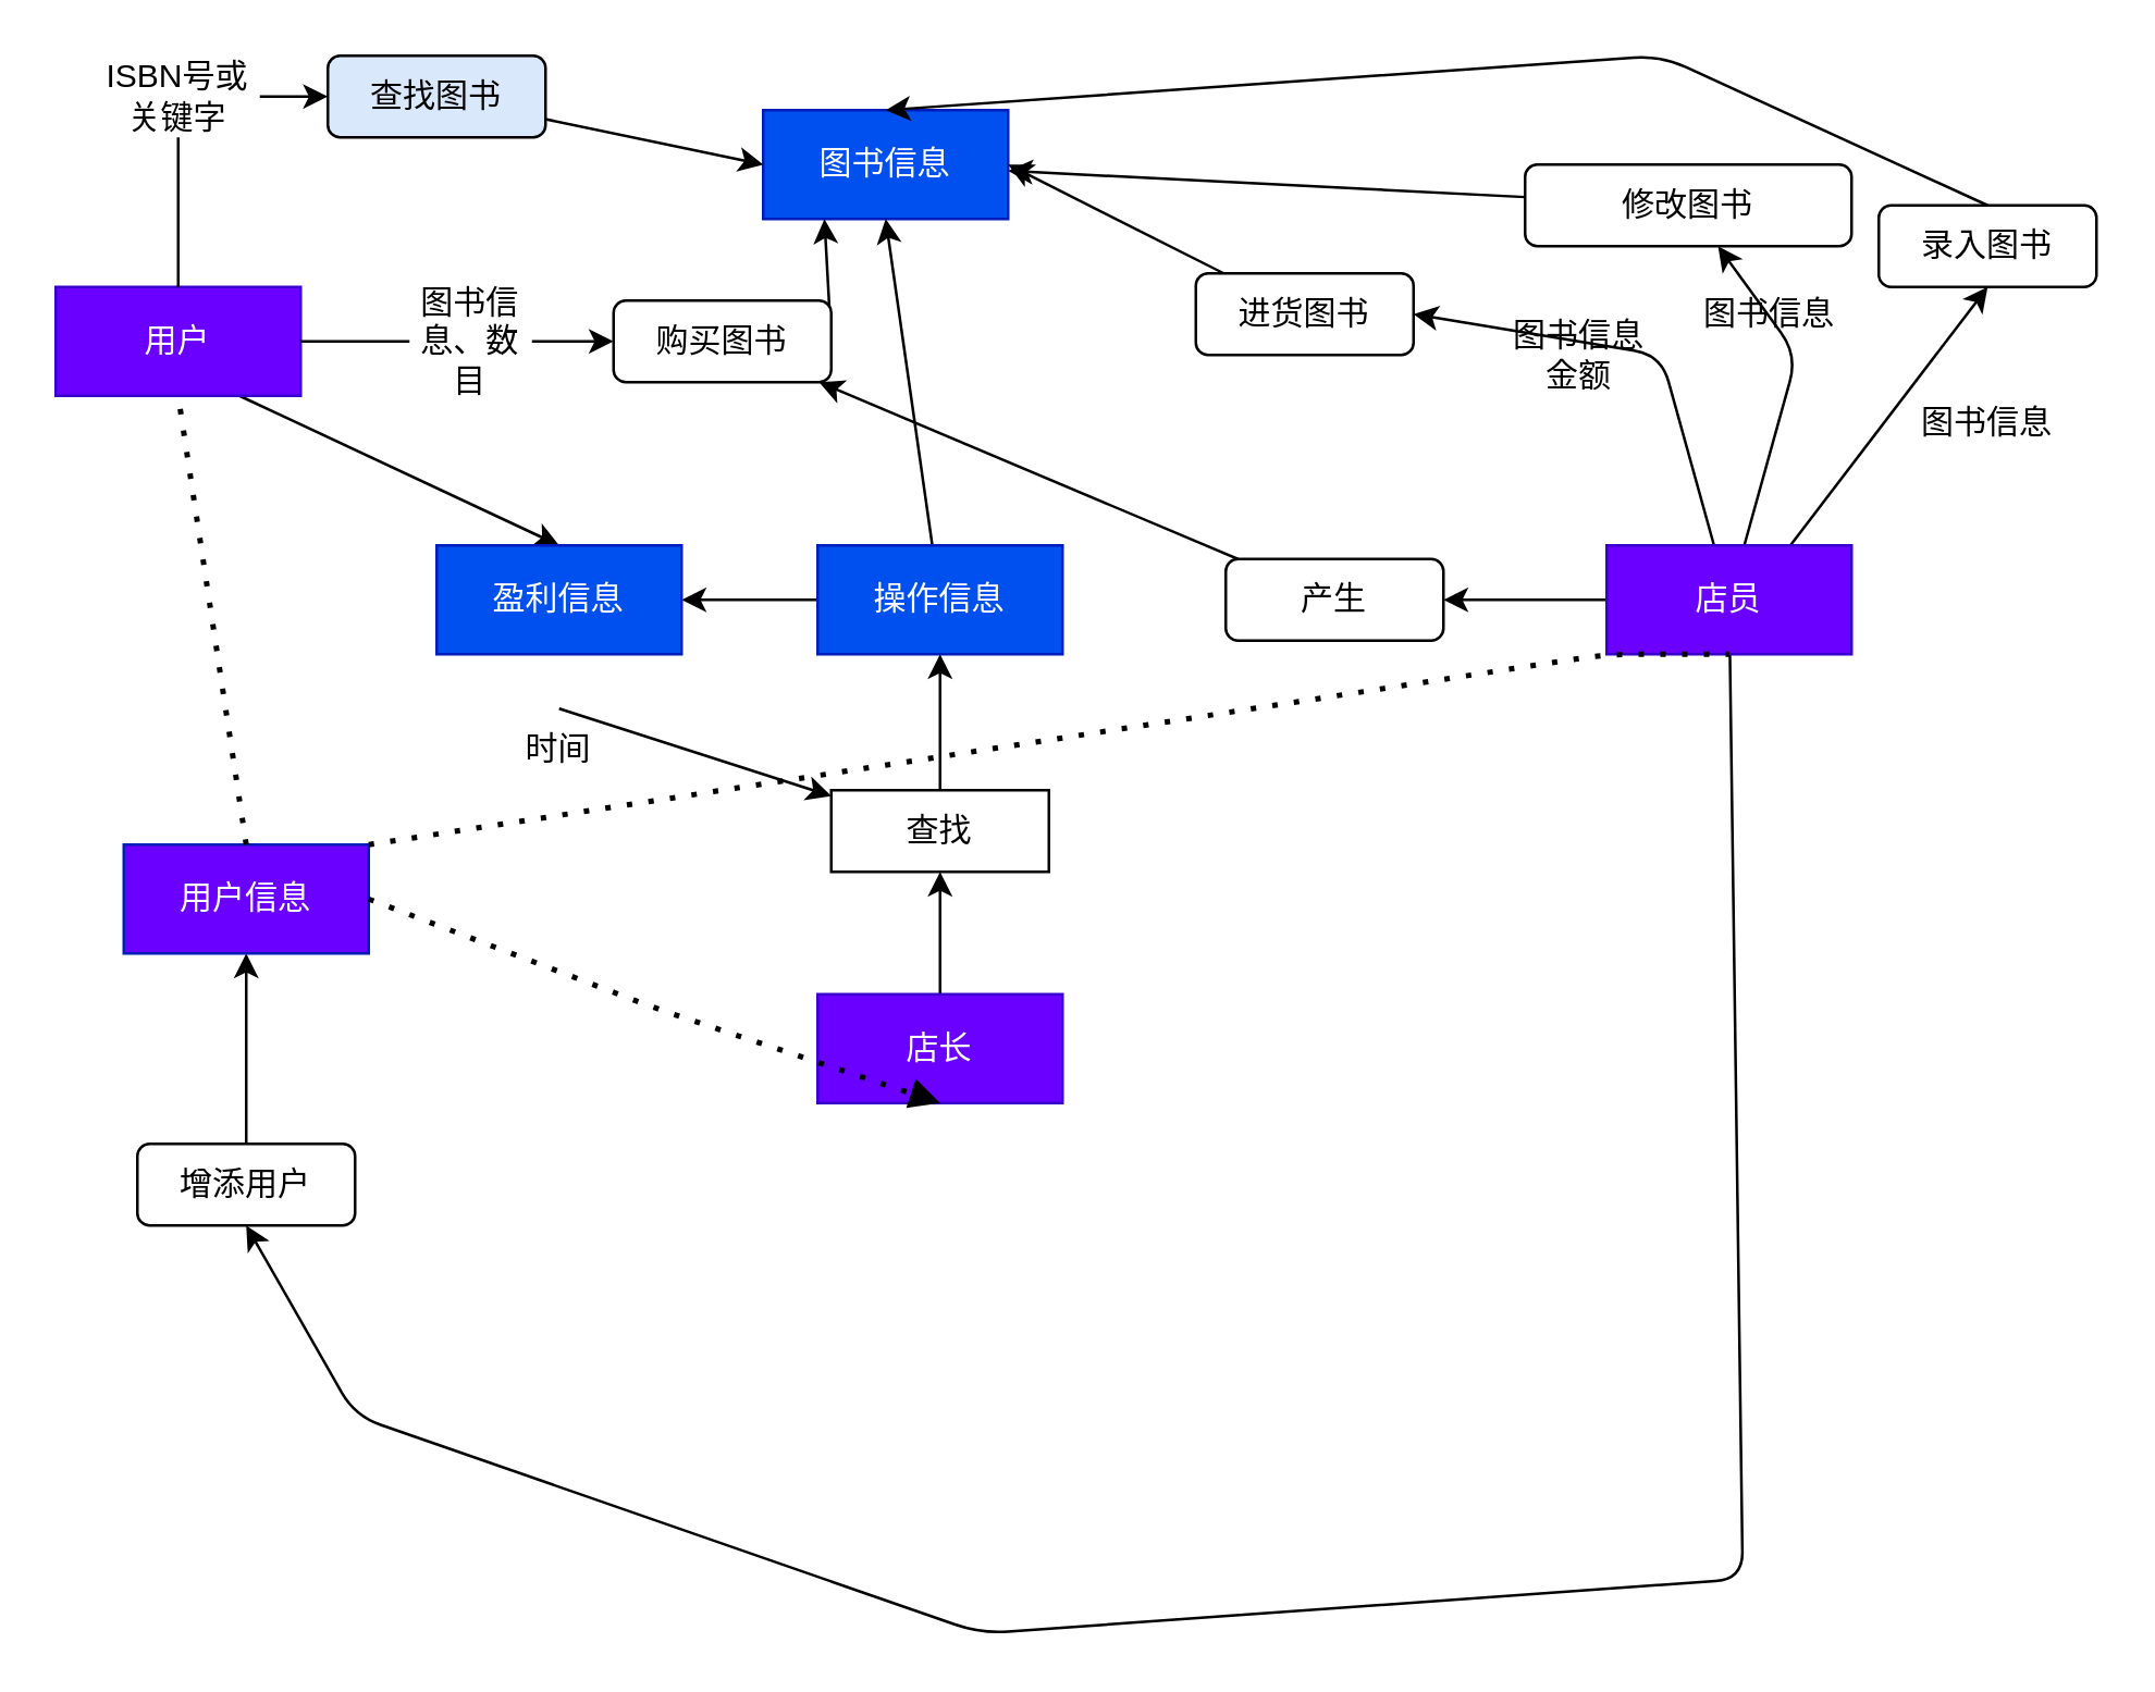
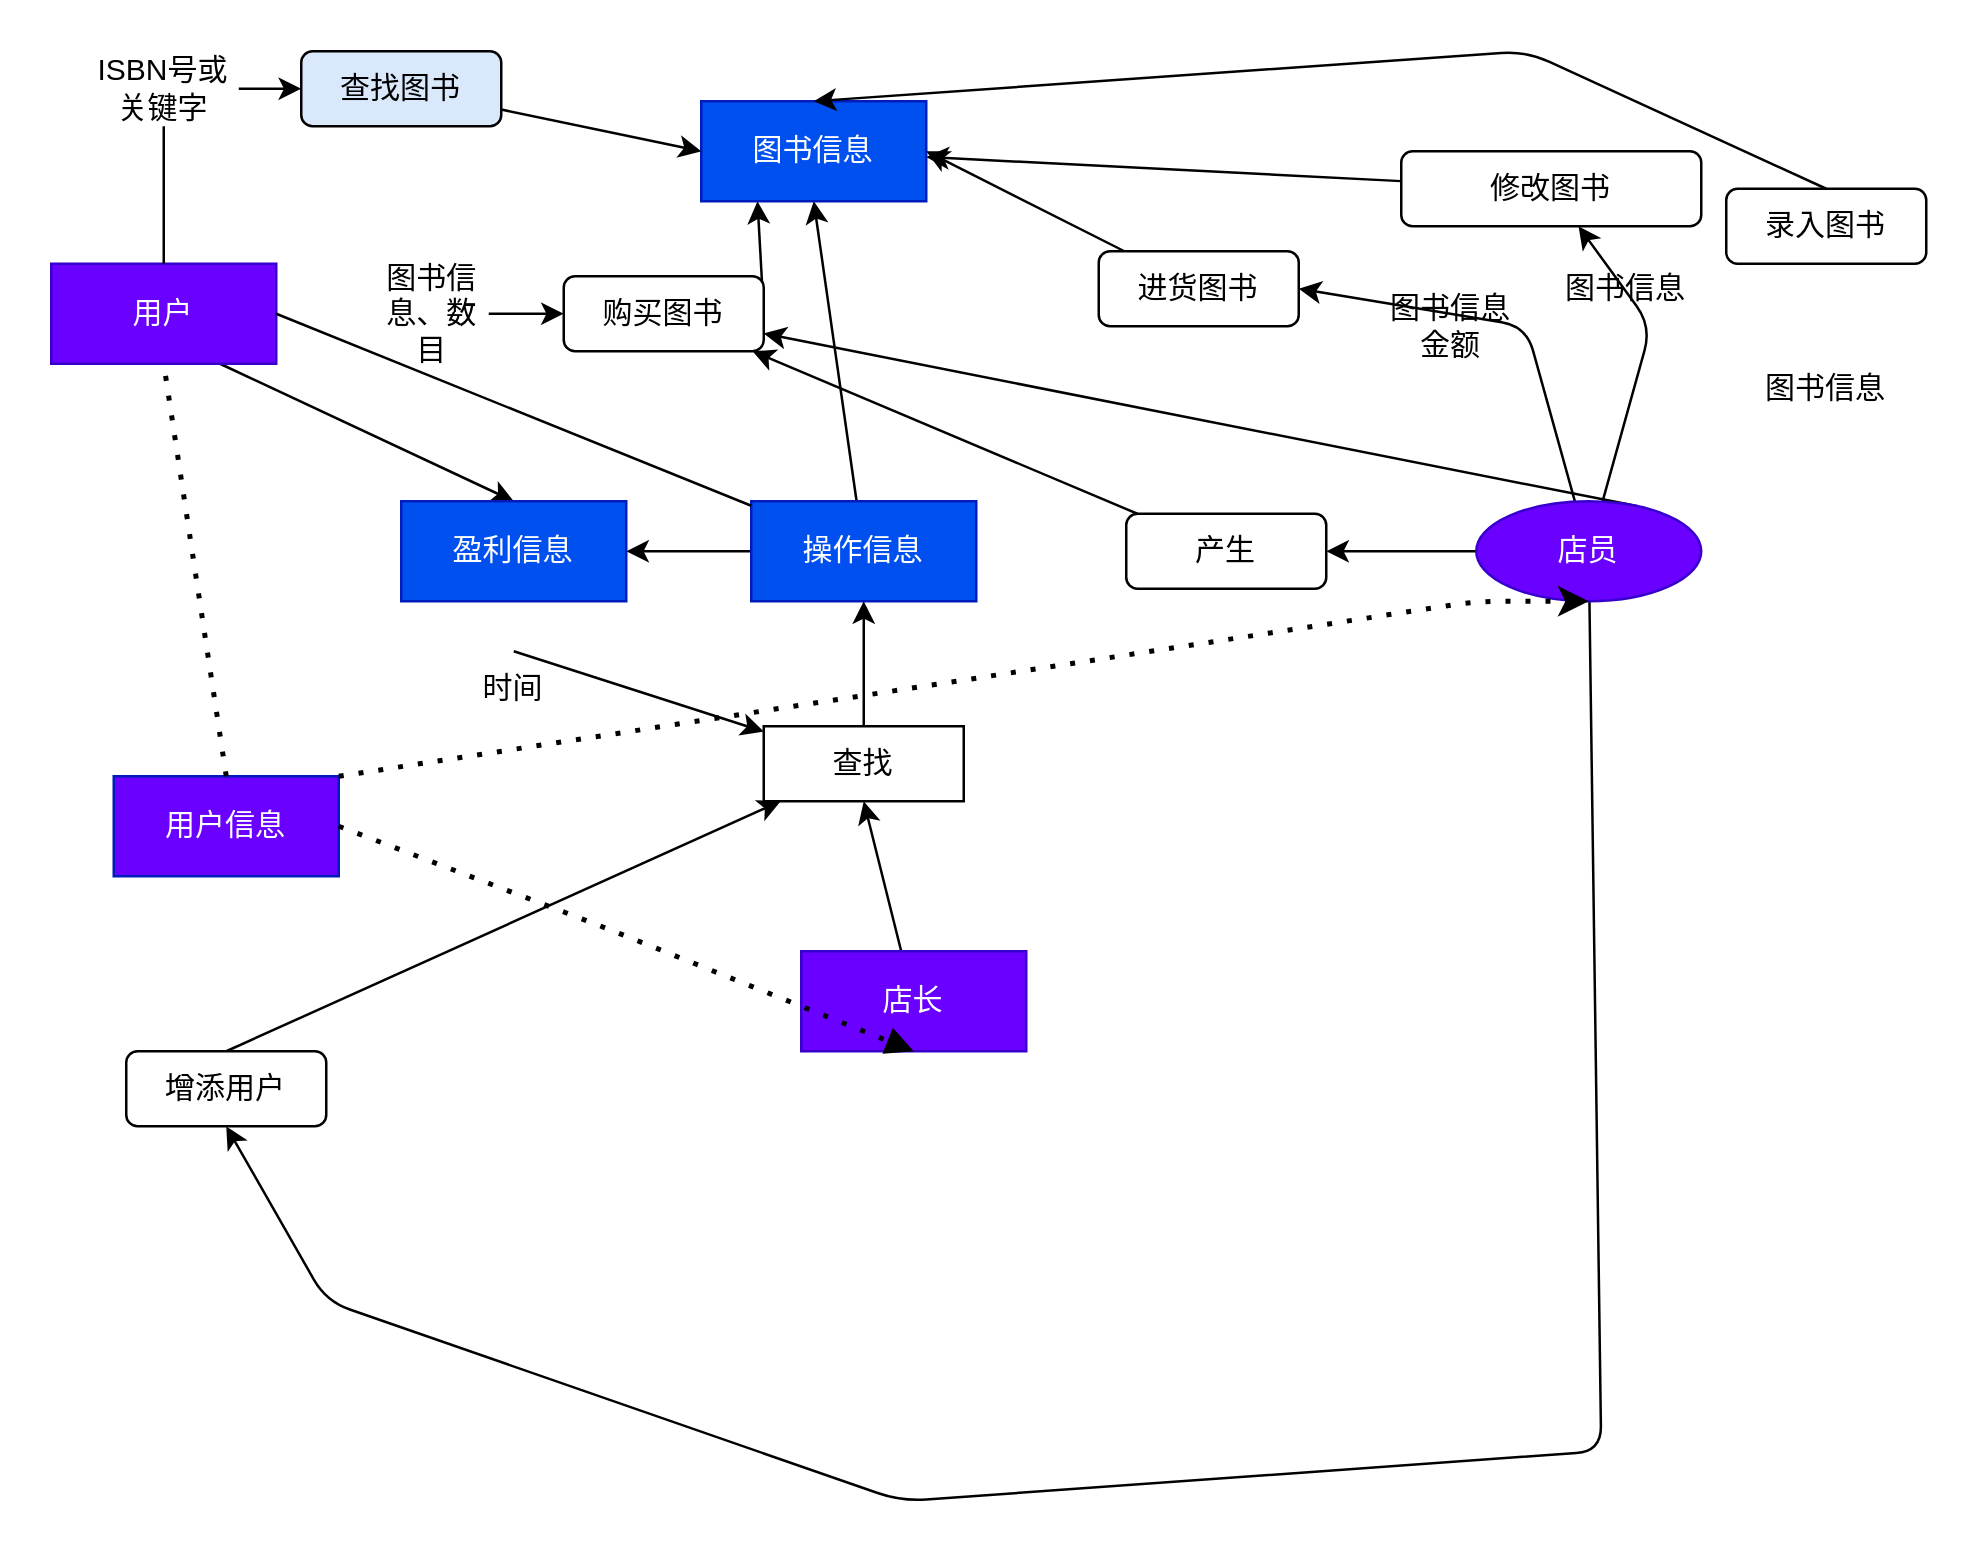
  <mxCell id="0" />
  <mxCell id="1" parent="0" />
  <mxCell id="2" value="图书信息" style="rounded=0;whiteSpace=wrap;html=1;fillColor=#0050ef;fontColor=#ffffff;strokeColor=#001DBC;fontFamily=Verdana;" parent="1" vertex="1"><mxGeometry x="280" y="40" width="90" height="40" as="geometry" /></mxCell>
  <mxCell id="3" style="edgeStyle=none;html=1;entryX=0.5;entryY=1;entryDx=0;entryDy=0;fontFamily=Verdana;" parent="1" source="5" target="2" edge="1"><mxGeometry relative="1" as="geometry" /></mxCell>
  <mxCell id="4" style="edgeStyle=none;html=1;fontFamily=Verdana;" parent="1" source="5" edge="1"><mxGeometry relative="1" as="geometry"><mxPoint x="250" y="220" as="targetPoint" /></mxGeometry></mxCell>
  <mxCell id="5" value="操作信息" style="rounded=0;whiteSpace=wrap;html=1;fillColor=#0050ef;fontColor=#ffffff;strokeColor=#001DBC;fontFamily=Verdana;" parent="1" vertex="1"><mxGeometry x="300" y="200" width="90" height="40" as="geometry" /></mxCell>
  <mxCell id="6" style="edgeStyle=none;html=1;exitX=1;exitY=0.5;exitDx=0;exitDy=0;entryX=0;entryY=0.5;entryDx=0;entryDy=0;fontFamily=Verdana;startArrow=none;" parent="1" source="40" target="11" edge="1"><mxGeometry relative="1" as="geometry" /></mxCell>
  <mxCell id="7" style="edgeStyle=none;html=1;exitX=1;exitY=0.5;exitDx=0;exitDy=0;fontFamily=Verdana;startArrow=none;" parent="1" source="42" target="13" edge="1"><mxGeometry relative="1" as="geometry" /></mxCell>
  <mxCell id="8" style="edgeStyle=none;html=1;exitX=0.75;exitY=1;exitDx=0;exitDy=0;entryX=0.5;entryY=0;entryDx=0;entryDy=0;" edge="1" parent="1" source="9" target="18"><mxGeometry relative="1" as="geometry" /></mxCell>
  <mxCell id="9" value="用户" style="rounded=0;whiteSpace=wrap;html=1;fontFamily=Verdana;fillColor=#6a00ff;fontColor=#ffffff;strokeColor=#3700CC;" parent="1" vertex="1"><mxGeometry x="20" y="105" width="90" height="40" as="geometry" /></mxCell>
  <mxCell id="10" style="edgeStyle=none;html=1;entryX=0;entryY=0.5;entryDx=0;entryDy=0;fontFamily=Verdana;" parent="1" source="11" target="2" edge="1"><mxGeometry relative="1" as="geometry" /></mxCell>
  <mxCell id="11" value="查找图书" style="rounded=1;whiteSpace=wrap;html=1;fontFamily=Verdana;fillColor=#dae8fc;" parent="1" vertex="1"><mxGeometry x="120" y="20" width="80" height="30" as="geometry" /></mxCell>
  <mxCell id="12" style="edgeStyle=none;html=1;exitX=1;exitY=0.5;exitDx=0;exitDy=0;fontFamily=Verdana;entryX=0.25;entryY=1;entryDx=0;entryDy=0;" parent="1" source="13" target="2" edge="1"><mxGeometry relative="1" as="geometry"><mxPoint x="305" y="80" as="targetPoint" /></mxGeometry></mxCell>
  <mxCell id="13" value="购买图书" style="rounded=1;whiteSpace=wrap;html=1;fontFamily=Verdana;" parent="1" vertex="1"><mxGeometry x="225" y="110" width="80" height="30" as="geometry" /></mxCell>
  <mxCell id="14" style="edgeStyle=none;html=1;entryX=0.5;entryY=1;entryDx=0;entryDy=0;fontFamily=Verdana;" parent="1" source="15" target="17" edge="1"><mxGeometry relative="1" as="geometry" /></mxCell>
- <mxCell id="15" value="店长" style="rounded=0;whiteSpace=wrap;html=1;fontFamily=Verdana;fillColor=#6a00ff;fontColor=#ffffff;strokeColor=#3700CC;" parent="1" vertex="1"><mxGeometry x="300" y="365" width="90" height="40" as="geometry" /></mxCell>
+ <mxCell id="15" value="店长" style="rounded=0;whiteSpace=wrap;html=1;fontFamily=Verdana;fillColor=#6a00ff;fontColor=#ffffff;strokeColor=#3700CC;" parent="1" vertex="1"><mxGeometry x="320" y="380" width="90" height="40" as="geometry" /></mxCell>
  <mxCell id="16" style="edgeStyle=none;html=1;fontFamily=Verdana;" parent="1" source="17" target="5" edge="1"><mxGeometry relative="1" as="geometry" /></mxCell>
  <mxCell id="17" value="查找" style="whiteSpace=wrap;html=1;fontFamily=Verdana;rounded=0;" parent="1" vertex="1"><mxGeometry x="305" y="290" width="80" height="30" as="geometry" /></mxCell>
  <mxCell id="18" value="盈利信息" style="rounded=0;whiteSpace=wrap;html=1;fillColor=#0050ef;fontColor=#ffffff;strokeColor=#001DBC;fontFamily=Verdana;" parent="1" vertex="1"><mxGeometry x="160" y="200" width="90" height="40" as="geometry" /></mxCell>
  <mxCell id="19" style="edgeStyle=none;html=1;fontFamily=Verdana;" parent="1" source="24" target="26" edge="1"><mxGeometry relative="1" as="geometry" /></mxCell>
  <mxCell id="20" style="edgeStyle=none;html=1;fontFamily=Verdana;entryX=1;entryY=0.5;entryDx=0;entryDy=0;" parent="1" source="24" target="28" edge="1"><mxGeometry relative="1" as="geometry"><mxPoint x="635" y="120" as="targetPoint" /><Array as="points"><mxPoint x="610" y="130" /></Array></mxGeometry></mxCell>
  <mxCell id="21" style="edgeStyle=none;html=1;fontFamily=Verdana;" parent="1" source="24" target="30" edge="1"><mxGeometry relative="1" as="geometry"><Array as="points"><mxPoint x="660" y="130" /></Array></mxGeometry></mxCell>
- <mxCell id="22" style="edgeStyle=none;html=1;exitX=0.75;exitY=0;exitDx=0;exitDy=0;entryX=0.5;entryY=1;entryDx=0;entryDy=0;fontFamily=Verdana;" parent="1" source="24" target="32" edge="1"><mxGeometry relative="1" as="geometry" /></mxCell>
+ <mxCell id="22" style="edgeStyle=none;html=1;exitX=0.75;exitY=0;exitDx=0;exitDy=0;fontFamily=Verdana;" parent="1" source="24" target="13" edge="1"><mxGeometry relative="1" as="geometry" /></mxCell>
  <mxCell id="23" style="edgeStyle=none;html=1;fontFamily=Verdana;entryX=0.5;entryY=1;entryDx=0;entryDy=0;" parent="1" source="24" target="34" edge="1"><mxGeometry relative="1" as="geometry"><mxPoint x="370" y="624.63" as="targetPoint" /><Array as="points"><mxPoint x="640" y="580" /><mxPoint x="360" y="600" /><mxPoint x="130" y="520" /></Array></mxGeometry></mxCell>
- <mxCell id="24" value="店员" style="rounded=0;whiteSpace=wrap;html=1;fontFamily=Verdana;fillColor=#6a00ff;fontColor=#ffffff;strokeColor=#3700CC;" parent="1" vertex="1"><mxGeometry x="590" y="200" width="90" height="40" as="geometry" /></mxCell>
+ <mxCell id="24" value="店员" style="ellipse;whiteSpace=wrap;html=1;fontFamily=Verdana;fillColor=#6a00ff;fontColor=#ffffff;strokeColor=#3700CC;" parent="1" vertex="1"><mxGeometry x="590" y="200" width="90" height="40" as="geometry" /></mxCell>
  <mxCell id="25" style="edgeStyle=none;html=1;fontFamily=Verdana;" parent="1" source="26" target="13" edge="1"><mxGeometry relative="1" as="geometry" /></mxCell>
  <mxCell id="26" value="产生" style="rounded=1;whiteSpace=wrap;html=1;fontFamily=Verdana;" parent="1" vertex="1"><mxGeometry x="450" y="205" width="80" height="30" as="geometry" /></mxCell>
  <mxCell id="27" style="edgeStyle=none;html=1;entryX=1;entryY=0.5;entryDx=0;entryDy=0;fontFamily=Verdana;" parent="1" source="28" target="2" edge="1"><mxGeometry relative="1" as="geometry" /></mxCell>
  <mxCell id="28" value="进货图书" style="rounded=1;whiteSpace=wrap;html=1;fontFamily=Verdana;" parent="1" vertex="1"><mxGeometry x="439" y="100" width="80" height="30" as="geometry" /></mxCell>
  <mxCell id="29" style="edgeStyle=none;html=1;fontFamily=Verdana;" parent="1" source="30" target="2" edge="1"><mxGeometry relative="1" as="geometry" /></mxCell>
  <mxCell id="30" value="修改图书" style="rounded=1;whiteSpace=wrap;html=1;fontFamily=Verdana;" parent="1" vertex="1"><mxGeometry x="560" y="60" width="120" height="30" as="geometry" /></mxCell>
  <mxCell id="31" style="edgeStyle=none;html=1;exitX=0.5;exitY=0;exitDx=0;exitDy=0;fontFamily=Verdana;entryX=0.5;entryY=0;entryDx=0;entryDy=0;" parent="1" source="32" target="2" edge="1"><mxGeometry relative="1" as="geometry"><mxPoint x="460" y="20" as="targetPoint" /><Array as="points"><mxPoint x="610" y="20" /></Array></mxGeometry></mxCell>
  <mxCell id="32" value="录入图书" style="rounded=1;whiteSpace=wrap;html=1;fontFamily=Verdana;" parent="1" vertex="1"><mxGeometry x="690" y="75" width="80" height="30" as="geometry" /></mxCell>
- <mxCell id="33" style="edgeStyle=none;html=1;exitX=0.5;exitY=0;exitDx=0;exitDy=0;fontFamily=Verdana;" parent="1" source="34" target="35" edge="1"><mxGeometry relative="1" as="geometry" /></mxCell>
+ <mxCell id="33" style="edgeStyle=none;html=1;exitX=0.5;exitY=0;exitDx=0;exitDy=0;fontFamily=Verdana;" parent="1" source="34" target="17" edge="1"><mxGeometry relative="1" as="geometry" /></mxCell>
  <mxCell id="34" value="增添用户" style="rounded=1;whiteSpace=wrap;html=1;fontFamily=Verdana;" parent="1" vertex="1"><mxGeometry x="50" y="420" width="80" height="30" as="geometry" /></mxCell>
  <mxCell id="35" value="用户信息" style="rounded=0;whiteSpace=wrap;html=1;fillColor=#6a00ff;fontColor=#ffffff;strokeColor=#001DBC;fontFamily=Verdana;" parent="1" vertex="1"><mxGeometry x="45" y="310" width="90" height="40" as="geometry" /></mxCell>
  <mxCell id="36" value="" style="endArrow=none;dashed=1;html=1;dashPattern=1 3;strokeWidth=2;fontFamily=Verdana;entryX=0.5;entryY=1;entryDx=0;entryDy=0;" parent="1" target="9" edge="1"><mxGeometry width="50" height="50" relative="1" as="geometry"><mxPoint x="90" y="310" as="sourcePoint" /><mxPoint x="140" y="260" as="targetPoint" /></mxGeometry></mxCell>
- <mxCell id="37" value="" style="endArrow=none;dashed=1;html=1;dashPattern=1 3;strokeWidth=2;fontFamily=Verdana;exitX=1;exitY=0;exitDx=0;exitDy=0;entryX=0.5;entryY=1;entryDx=0;entryDy=0;" parent="1" source="35" target="24" edge="1"><mxGeometry width="50" height="50" relative="1" as="geometry"><mxPoint x="100" y="320" as="sourcePoint" /><mxPoint x="150" y="230" as="targetPoint" /><Array as="points"><mxPoint x="590" y="240" /></Array></mxGeometry></mxCell>
+ <mxCell id="37" value="" style="endArrow=classic;dashed=1;html=1;dashPattern=1 3;strokeWidth=2;fontFamily=Verdana;exitX=1;exitY=0;exitDx=0;exitDy=0;entryX=0.5;entryY=1;entryDx=0;entryDy=0;" parent="1" source="35" target="24" edge="1"><mxGeometry width="50" height="50" relative="1" as="geometry"><mxPoint x="100" y="320" as="sourcePoint" /><mxPoint x="150" y="230" as="targetPoint" /><Array as="points"><mxPoint x="590" y="240" /></Array></mxGeometry></mxCell>
  <mxCell id="38" value="" style="endArrow=block;dashed=1;html=1;dashPattern=1 3;strokeWidth=2;fontFamily=Verdana;exitX=1;exitY=0.5;exitDx=0;exitDy=0;entryX=0.5;entryY=1;entryDx=0;entryDy=0;" parent="1" source="35" target="15" edge="1"><mxGeometry width="50" height="50" relative="1" as="geometry"><mxPoint x="370" y="565" as="sourcePoint" /><mxPoint x="350" y="390" as="targetPoint" /><Array as="points"><mxPoint x="240" y="370" /></Array></mxGeometry></mxCell>
  <mxCell id="39" value="" style="edgeStyle=none;html=1;exitX=0.5;exitY=0;exitDx=0;exitDy=0;entryX=0.5;entryY=1;entryDx=0;entryDy=0;fontFamily=Verdana;endArrow=none;" edge="1" parent="1" source="9" target="40"><mxGeometry relative="1" as="geometry"><mxPoint x="65" y="105" as="sourcePoint" /><mxPoint x="160" y="50" as="targetPoint" /></mxGeometry></mxCell>
  <mxCell id="40" value="ISBN号或关键字" style="text;html=1;strokeColor=none;fillColor=none;align=center;verticalAlign=middle;whiteSpace=wrap;rounded=0;" vertex="1" parent="1"><mxGeometry x="35" y="20" width="60" height="30" as="geometry" /></mxCell>
- <mxCell id="41" value="" style="edgeStyle=none;html=1;exitX=1;exitY=0.5;exitDx=0;exitDy=0;fontFamily=Verdana;endArrow=none;" edge="1" parent="1" source="9" target="42"><mxGeometry relative="1" as="geometry"><mxPoint x="65" y="105" as="sourcePoint" /><mxPoint x="225" y="113" as="targetPoint" /></mxGeometry></mxCell>
+ <mxCell id="41" value="" style="edgeStyle=none;html=1;exitX=1;exitY=0.5;exitDx=0;exitDy=0;fontFamily=Verdana;endArrow=none;" edge="1" parent="1" source="9" target="5"><mxGeometry relative="1" as="geometry"><mxPoint x="65" y="105" as="sourcePoint" /><mxPoint x="225" y="113" as="targetPoint" /></mxGeometry></mxCell>
  <mxCell id="42" value="图书信息、数目" style="text;html=1;strokeColor=none;fillColor=none;align=center;verticalAlign=middle;whiteSpace=wrap;rounded=0;" vertex="1" parent="1"><mxGeometry x="150" y="110" width="45" height="30" as="geometry" /></mxCell>
  <mxCell id="43" value="图书信息金额" style="text;html=1;strokeColor=none;fillColor=none;align=center;verticalAlign=middle;whiteSpace=wrap;rounded=0;" vertex="1" parent="1"><mxGeometry x="550" y="115" width="60" height="30" as="geometry" /></mxCell>
  <mxCell id="44" value="图书信息" style="text;html=1;strokeColor=none;fillColor=none;align=center;verticalAlign=middle;whiteSpace=wrap;rounded=0;" vertex="1" parent="1"><mxGeometry x="620" y="100" width="60" height="30" as="geometry" /></mxCell>
  <mxCell id="45" value="图书信息" style="text;html=1;strokeColor=none;fillColor=none;align=center;verticalAlign=middle;whiteSpace=wrap;rounded=0;" vertex="1" parent="1"><mxGeometry x="700" y="140" width="60" height="30" as="geometry" /></mxCell>
  <mxCell id="46" style="edgeStyle=none;html=1;exitX=0.5;exitY=0;exitDx=0;exitDy=0;" edge="1" parent="1" source="47" target="17"><mxGeometry relative="1" as="geometry" /></mxCell>
  <mxCell id="47" value="时间" style="text;html=1;strokeColor=none;fillColor=none;align=center;verticalAlign=middle;whiteSpace=wrap;rounded=0;" vertex="1" parent="1"><mxGeometry x="175" y="260" width="60" height="30" as="geometry" /></mxCell>
